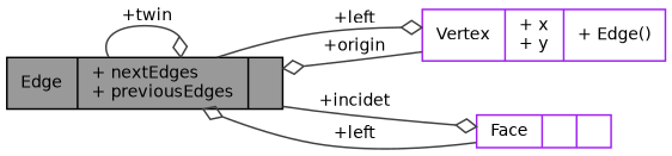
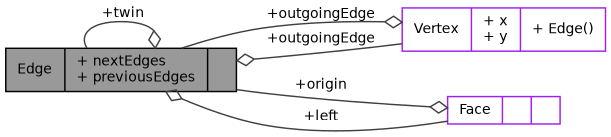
  digraph {
    rankdir=LR
    node [color=purple fillcolor=white fontname=Helvetica fontsize=10 shape=record style=filled]
    edge [arrowhead=odiamond color=grey25 fontname=Helvetica fontsize=10 labelfontname=Helvetica labelfontsize=10 style=solid]
    n1 [color=black fillcolor=grey60 fontcolor=black height=0.2 label="{Edge\n|+ nextEdges\l+ previousEdges\l|}" width=0.4]
    n2 [height=0.2 label="{Vertex\n|+ x\l+ y\l|+ Edge()\l}" width=0.4]
    n3 [height=0.2 label="{Face\n||}" width=0.4]
    n1 -> n1 [label=" +twin"]
-   n1 -> n2 [label=" +left"]
-   n1 -> n3 [label=" +incidet"]
-   n2 -> n1 [label=" +origin"]
+   n1 -> n2 [label=" +outgoingEdge"]
+   n1 -> n3 [label=" +origin"]
+   n2 -> n1 [label=" +outgoingEdge"]
    n3 -> n1 [label=" +left"]
  }
